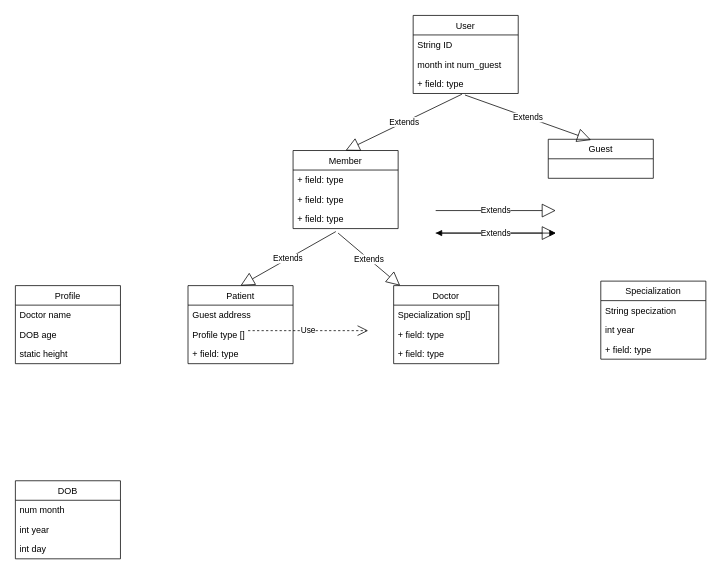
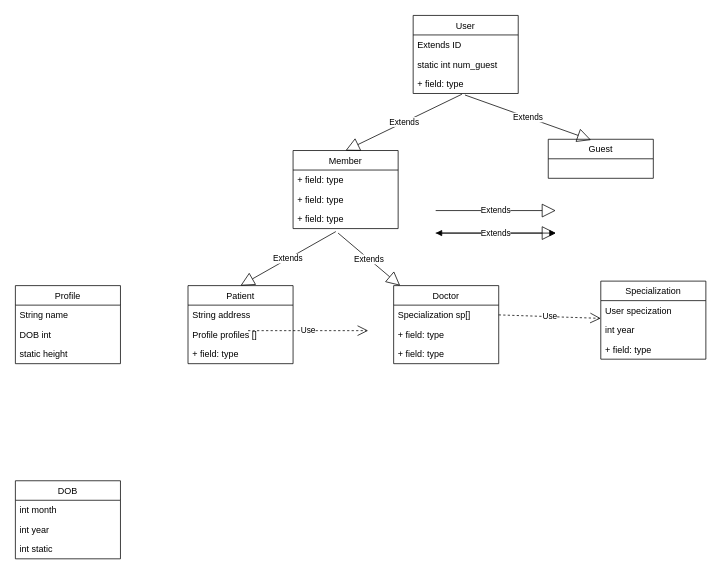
  <mxCell id="0" />
  <mxCell id="1" parent="0" />
  <mxCell id="2" value="User" style="swimlane;fontStyle=0;childLayout=stackLayout;horizontal=1;startSize=26;fillColor=none;horizontalStack=0;resizeParent=1;resizeParentMax=0;resizeLast=0;collapsible=1;marginBottom=0;" vertex="1" parent="1"><mxGeometry x="550" y="20" width="140" height="104" as="geometry" /></mxCell>
- <mxCell id="3" value="String ID" style="text;strokeColor=none;fillColor=none;align=left;verticalAlign=top;spacingLeft=4;spacingRight=4;overflow=hidden;rotatable=0;points=[[0,0.5],[1,0.5]];portConstraint=eastwest;" vertex="1" parent="2"><mxGeometry y="26" width="140" height="26" as="geometry" /></mxCell>
- <mxCell id="4" value="month int num_guest" style="text;strokeColor=none;fillColor=none;align=left;verticalAlign=top;spacingLeft=4;spacingRight=4;overflow=hidden;rotatable=0;points=[[0,0.5],[1,0.5]];portConstraint=eastwest;" vertex="1" parent="2"><mxGeometry y="52" width="140" height="26" as="geometry" /></mxCell>
+ <mxCell id="3" value="Extends ID" style="text;strokeColor=none;fillColor=none;align=left;verticalAlign=top;spacingLeft=4;spacingRight=4;overflow=hidden;rotatable=0;points=[[0,0.5],[1,0.5]];portConstraint=eastwest;" vertex="1" parent="2"><mxGeometry y="26" width="140" height="26" as="geometry" /></mxCell>
+ <mxCell id="4" value="static int num_guest" style="text;strokeColor=none;fillColor=none;align=left;verticalAlign=top;spacingLeft=4;spacingRight=4;overflow=hidden;rotatable=0;points=[[0,0.5],[1,0.5]];portConstraint=eastwest;" vertex="1" parent="2"><mxGeometry y="52" width="140" height="26" as="geometry" /></mxCell>
  <mxCell id="5" value="+ field: type" style="text;strokeColor=none;fillColor=none;align=left;verticalAlign=top;spacingLeft=4;spacingRight=4;overflow=hidden;rotatable=0;points=[[0,0.5],[1,0.5]];portConstraint=eastwest;" vertex="1" parent="2"><mxGeometry y="78" width="140" height="26" as="geometry" /></mxCell>
  <mxCell id="6" value="Guest" style="swimlane;fontStyle=0;childLayout=stackLayout;horizontal=1;startSize=26;fillColor=none;horizontalStack=0;resizeParent=1;resizeParentMax=0;resizeLast=0;collapsible=1;marginBottom=0;" vertex="1" parent="1"><mxGeometry x="730" y="185" width="140" height="52" as="geometry" /></mxCell>
  <mxCell id="7" value="Member" style="swimlane;fontStyle=0;childLayout=stackLayout;horizontal=1;startSize=26;fillColor=none;horizontalStack=0;resizeParent=1;resizeParentMax=0;resizeLast=0;collapsible=1;marginBottom=0;" vertex="1" parent="1"><mxGeometry x="390" y="200" width="140" height="104" as="geometry" /></mxCell>
  <mxCell id="8" value="+ field: type" style="text;strokeColor=none;fillColor=none;align=left;verticalAlign=top;spacingLeft=4;spacingRight=4;overflow=hidden;rotatable=0;points=[[0,0.5],[1,0.5]];portConstraint=eastwest;" vertex="1" parent="7"><mxGeometry y="26" width="140" height="26" as="geometry" /></mxCell>
  <mxCell id="9" value="+ field: type" style="text;strokeColor=none;fillColor=none;align=left;verticalAlign=top;spacingLeft=4;spacingRight=4;overflow=hidden;rotatable=0;points=[[0,0.5],[1,0.5]];portConstraint=eastwest;" vertex="1" parent="7"><mxGeometry y="52" width="140" height="26" as="geometry" /></mxCell>
  <mxCell id="10" value="+ field: type" style="text;strokeColor=none;fillColor=none;align=left;verticalAlign=top;spacingLeft=4;spacingRight=4;overflow=hidden;rotatable=0;points=[[0,0.5],[1,0.5]];portConstraint=eastwest;" vertex="1" parent="7"><mxGeometry y="78" width="140" height="26" as="geometry" /></mxCell>
  <mxCell id="11" value="Extends" style="endArrow=block;endSize=16;endFill=0;html=1;rounded=0;" edge="1" parent="7" target="16"><mxGeometry width="160" relative="1" as="geometry"><mxPoint x="60" y="110" as="sourcePoint" /><mxPoint x="220" y="110" as="targetPoint" /></mxGeometry></mxCell>
  <mxCell id="12" value="Patient" style="swimlane;fontStyle=0;childLayout=stackLayout;horizontal=1;startSize=26;fillColor=none;horizontalStack=0;resizeParent=1;resizeParentMax=0;resizeLast=0;collapsible=1;marginBottom=0;" vertex="1" parent="1"><mxGeometry y="380" width="140" height="104" as="geometry" x="250" /></mxCell>
- <mxCell id="13" value="Guest address" style="text;strokeColor=none;fillColor=none;align=left;verticalAlign=top;spacingLeft=4;spacingRight=4;overflow=hidden;rotatable=0;points=[[0,0.5],[1,0.5]];portConstraint=eastwest;" vertex="1" parent="12"><mxGeometry y="26" width="140" height="26" as="geometry" /></mxCell>
- <mxCell id="14" value="Profile type []" style="text;strokeColor=none;fillColor=none;align=left;verticalAlign=top;spacingLeft=4;spacingRight=4;overflow=hidden;rotatable=0;points=[[0,0.5],[1,0.5]];portConstraint=eastwest;" vertex="1" parent="12"><mxGeometry y="52" width="140" height="26" as="geometry" /></mxCell>
+ <mxCell id="13" value="String address" style="text;strokeColor=none;fillColor=none;align=left;verticalAlign=top;spacingLeft=4;spacingRight=4;overflow=hidden;rotatable=0;points=[[0,0.5],[1,0.5]];portConstraint=eastwest;" vertex="1" parent="12"><mxGeometry y="26" width="140" height="26" as="geometry" /></mxCell>
+ <mxCell id="14" value="Profile profiles []" style="text;strokeColor=none;fillColor=none;align=left;verticalAlign=top;spacingLeft=4;spacingRight=4;overflow=hidden;rotatable=0;points=[[0,0.5],[1,0.5]];portConstraint=eastwest;" vertex="1" parent="12"><mxGeometry y="52" width="140" height="26" as="geometry" /></mxCell>
  <mxCell id="15" value="+ field: type" style="text;strokeColor=none;fillColor=none;align=left;verticalAlign=top;spacingLeft=4;spacingRight=4;overflow=hidden;rotatable=0;points=[[0,0.5],[1,0.5]];portConstraint=eastwest;" vertex="1" parent="12"><mxGeometry y="78" width="140" height="26" as="geometry" /></mxCell>
  <mxCell id="16" value="Doctor" style="swimlane;fontStyle=0;childLayout=stackLayout;horizontal=1;startSize=26;fillColor=none;horizontalStack=0;resizeParent=1;resizeParentMax=0;resizeLast=0;collapsible=1;marginBottom=0;" vertex="1" parent="1"><mxGeometry x="524" y="380" width="140" height="104" as="geometry" /></mxCell>
  <mxCell id="17" value="Specialization sp[]" style="text;strokeColor=none;fillColor=none;align=left;verticalAlign=top;spacingLeft=4;spacingRight=4;overflow=hidden;rotatable=0;points=[[0,0.5],[1,0.5]];portConstraint=eastwest;" vertex="1" parent="16"><mxGeometry y="26" width="140" height="26" as="geometry" /></mxCell>
  <mxCell id="18" value="+ field: type" style="text;strokeColor=none;fillColor=none;align=left;verticalAlign=top;spacingLeft=4;spacingRight=4;overflow=hidden;rotatable=0;points=[[0,0.5],[1,0.5]];portConstraint=eastwest;" vertex="1" parent="16"><mxGeometry y="52" width="140" height="26" as="geometry" /></mxCell>
  <mxCell id="19" value="+ field: type" style="text;strokeColor=none;fillColor=none;align=left;verticalAlign=top;spacingLeft=4;spacingRight=4;overflow=hidden;rotatable=0;points=[[0,0.5],[1,0.5]];portConstraint=eastwest;" vertex="1" parent="16"><mxGeometry y="78" width="140" height="26" as="geometry" /></mxCell>
  <mxCell id="20" value="Specialization" style="swimlane;fontStyle=0;childLayout=stackLayout;horizontal=1;startSize=26;fillColor=none;horizontalStack=0;resizeParent=1;resizeParentMax=0;resizeLast=0;collapsible=1;marginBottom=0;" vertex="1" parent="1"><mxGeometry x="800" y="374" width="140" height="104" as="geometry" /></mxCell>
- <mxCell id="21" value="String specization " style="text;strokeColor=none;fillColor=none;align=left;verticalAlign=top;spacingLeft=4;spacingRight=4;overflow=hidden;rotatable=0;points=[[0,0.5],[1,0.5]];portConstraint=eastwest;" vertex="1" parent="20"><mxGeometry y="26" width="140" height="26" as="geometry" /></mxCell>
+ <mxCell id="21" value="User specization " style="text;strokeColor=none;fillColor=none;align=left;verticalAlign=top;spacingLeft=4;spacingRight=4;overflow=hidden;rotatable=0;points=[[0,0.5],[1,0.5]];portConstraint=eastwest;" vertex="1" parent="20"><mxGeometry y="26" width="140" height="26" as="geometry" /></mxCell>
  <mxCell id="22" value="int year" style="text;strokeColor=none;fillColor=none;align=left;verticalAlign=top;spacingLeft=4;spacingRight=4;overflow=hidden;rotatable=0;points=[[0,0.5],[1,0.5]];portConstraint=eastwest;" vertex="1" parent="20"><mxGeometry y="52" width="140" height="26" as="geometry" /></mxCell>
  <mxCell id="23" value="+ field: type" style="text;strokeColor=none;fillColor=none;align=left;verticalAlign=top;spacingLeft=4;spacingRight=4;overflow=hidden;rotatable=0;points=[[0,0.5],[1,0.5]];portConstraint=eastwest;" vertex="1" parent="20"><mxGeometry y="78" width="140" height="26" as="geometry" /></mxCell>
  <mxCell id="24" value="" style="endArrow=block;startArrow=block;endFill=1;startFill=1;html=1;rounded=0;" edge="1" parent="1"><mxGeometry width="160" relative="1" as="geometry"><mxPoint x="580" y="310" as="sourcePoint" /><mxPoint x="740" y="310" as="targetPoint" /></mxGeometry></mxCell>
  <mxCell id="25" value="Extends" style="endArrow=block;endSize=16;endFill=0;html=1;rounded=0;" edge="1" parent="1"><mxGeometry width="160" relative="1" as="geometry"><mxPoint x="580" y="310" as="sourcePoint" /><mxPoint x="740" y="310" as="targetPoint" /></mxGeometry></mxCell>
  <mxCell id="26" value="Extends" style="endArrow=block;endSize=16;endFill=0;html=1;rounded=0;exitX=0.407;exitY=1.154;exitDx=0;exitDy=0;exitPerimeter=0;entryX=0.5;entryY=0;entryDx=0;entryDy=0;" edge="1" parent="1" source="10" target="12"><mxGeometry width="160" relative="1" as="geometry"><mxPoint x="380" y="330" as="sourcePoint" /><mxPoint x="540" y="330" as="targetPoint" /></mxGeometry></mxCell>
  <mxCell id="27" value="Extends" style="endArrow=block;endSize=16;endFill=0;html=1;rounded=0;" edge="1" parent="1"><mxGeometry width="160" relative="1" as="geometry"><mxPoint x="580" y="280" as="sourcePoint" /><mxPoint x="740" y="280" as="targetPoint" /></mxGeometry></mxCell>
  <mxCell id="28" value="Extends" style="endArrow=block;endSize=16;endFill=0;html=1;rounded=0;exitX=0.493;exitY=1.077;exitDx=0;exitDy=0;exitPerimeter=0;entryX=0.407;entryY=0.019;entryDx=0;entryDy=0;entryPerimeter=0;" edge="1" parent="1" source="5" target="6"><mxGeometry width="160" relative="1" as="geometry"><mxPoint x="600" y="160" as="sourcePoint" /><mxPoint x="760" y="160" as="targetPoint" /></mxGeometry></mxCell>
  <mxCell id="29" value="Extends" style="endArrow=block;endSize=16;endFill=0;html=1;rounded=0;exitX=0.464;exitY=1.038;exitDx=0;exitDy=0;exitPerimeter=0;entryX=0.5;entryY=0;entryDx=0;entryDy=0;" edge="1" parent="1" source="5" target="7"><mxGeometry width="160" relative="1" as="geometry"><mxPoint x="550" y="200" as="sourcePoint" /><mxPoint x="710" y="200" as="targetPoint" /></mxGeometry></mxCell>
  <mxCell id="30" value="Profile" style="swimlane;fontStyle=0;childLayout=stackLayout;horizontal=1;startSize=26;fillColor=none;horizontalStack=0;resizeParent=1;resizeParentMax=0;resizeLast=0;collapsible=1;marginBottom=0;" vertex="1" parent="1"><mxGeometry x="20" y="380" width="140" height="104" as="geometry" /></mxCell>
- <mxCell id="31" value="Doctor name" style="text;strokeColor=none;fillColor=none;align=left;verticalAlign=top;spacingLeft=4;spacingRight=4;overflow=hidden;rotatable=0;points=[[0,0.5],[1,0.5]];portConstraint=eastwest;" vertex="1" parent="30"><mxGeometry y="26" width="140" height="26" as="geometry" /></mxCell>
- <mxCell id="32" value="DOB age" style="text;strokeColor=none;fillColor=none;align=left;verticalAlign=top;spacingLeft=4;spacingRight=4;overflow=hidden;rotatable=0;points=[[0,0.5],[1,0.5]];portConstraint=eastwest;" vertex="1" parent="30"><mxGeometry y="52" width="140" height="26" as="geometry" /></mxCell>
+ <mxCell id="31" value="String name" style="text;strokeColor=none;fillColor=none;align=left;verticalAlign=top;spacingLeft=4;spacingRight=4;overflow=hidden;rotatable=0;points=[[0,0.5],[1,0.5]];portConstraint=eastwest;" vertex="1" parent="30"><mxGeometry y="26" width="140" height="26" as="geometry" /></mxCell>
+ <mxCell id="32" value="DOB int" style="text;strokeColor=none;fillColor=none;align=left;verticalAlign=top;spacingLeft=4;spacingRight=4;overflow=hidden;rotatable=0;points=[[0,0.5],[1,0.5]];portConstraint=eastwest;" vertex="1" parent="30"><mxGeometry y="52" width="140" height="26" as="geometry" /></mxCell>
  <mxCell id="33" value="static height" style="text;strokeColor=none;fillColor=none;align=left;verticalAlign=top;spacingLeft=4;spacingRight=4;overflow=hidden;rotatable=0;points=[[0,0.5],[1,0.5]];portConstraint=eastwest;" vertex="1" parent="30"><mxGeometry y="78" width="140" height="26" as="geometry" /></mxCell>
+ <mxCell id="34" value="Use" style="endArrow=open;endSize=12;dashed=1;html=1;rounded=0;exitX=1;exitY=0.5;exitDx=0;exitDy=0;" edge="1" parent="1" source="17" target="20"><mxGeometry width="160" relative="1" as="geometry"><mxPoint x="350" y="560" as="sourcePoint" /><mxPoint x="510" y="560" as="targetPoint" /></mxGeometry></mxCell>
  <mxCell id="35" value="DOB" style="swimlane;fontStyle=0;childLayout=stackLayout;horizontal=1;startSize=26;fillColor=none;horizontalStack=0;resizeParent=1;resizeParentMax=0;resizeLast=0;collapsible=1;marginBottom=0;" vertex="1" parent="1"><mxGeometry x="20" y="640" width="140" height="104" as="geometry" /></mxCell>
- <mxCell id="36" value="num month" style="text;strokeColor=none;fillColor=none;align=left;verticalAlign=top;spacingLeft=4;spacingRight=4;overflow=hidden;rotatable=0;points=[[0,0.5],[1,0.5]];portConstraint=eastwest;" vertex="1" parent="35"><mxGeometry y="26" width="140" height="26" as="geometry" /></mxCell>
+ <mxCell id="36" value="int month" style="text;strokeColor=none;fillColor=none;align=left;verticalAlign=top;spacingLeft=4;spacingRight=4;overflow=hidden;rotatable=0;points=[[0,0.5],[1,0.5]];portConstraint=eastwest;" vertex="1" parent="35"><mxGeometry y="26" width="140" height="26" as="geometry" /></mxCell>
  <mxCell id="37" value="int year" style="text;strokeColor=none;fillColor=none;align=left;verticalAlign=top;spacingLeft=4;spacingRight=4;overflow=hidden;rotatable=0;points=[[0,0.5],[1,0.5]];portConstraint=eastwest;" vertex="1" parent="35"><mxGeometry y="52" width="140" height="26" as="geometry" /></mxCell>
- <mxCell id="38" value="int day" style="text;strokeColor=none;fillColor=none;align=left;verticalAlign=top;spacingLeft=4;spacingRight=4;overflow=hidden;rotatable=0;points=[[0,0.5],[1,0.5]];portConstraint=eastwest;" vertex="1" parent="35"><mxGeometry y="78" width="140" height="26" as="geometry" /></mxCell>
+ <mxCell id="38" value="int static" style="text;strokeColor=none;fillColor=none;align=left;verticalAlign=top;spacingLeft=4;spacingRight=4;overflow=hidden;rotatable=0;points=[[0,0.5],[1,0.5]];portConstraint=eastwest;" vertex="1" parent="35"><mxGeometry y="78" width="140" height="26" as="geometry" /></mxCell>
  <mxCell id="39" value="Use" style="endArrow=open;endSize=12;dashed=1;html=1;rounded=0;" edge="1" parent="1"><mxGeometry width="160" relative="1" as="geometry"><mxPoint x="330" y="440" as="sourcePoint" /><mxPoint x="490" y="440" as="targetPoint" /></mxGeometry></mxCell>
